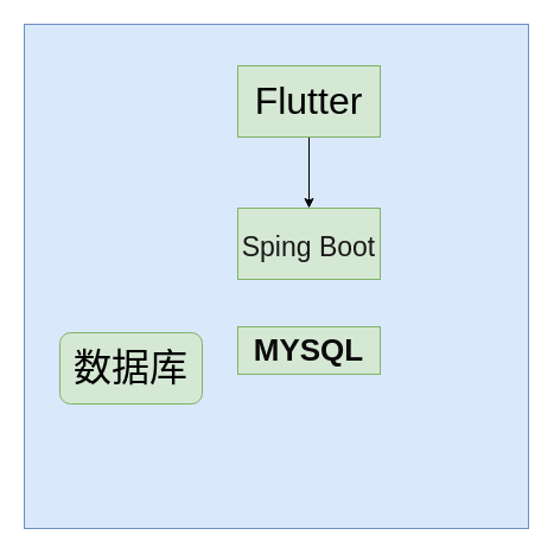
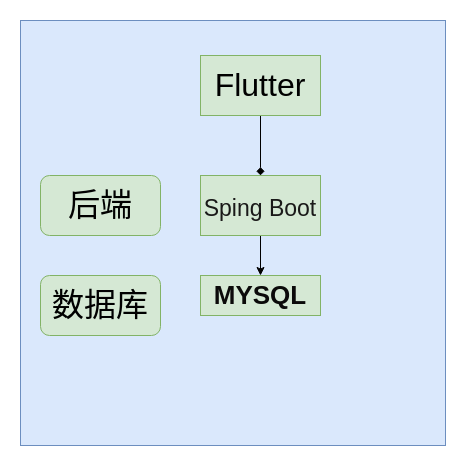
  <mxCell id="0" />
  <mxCell id="1" parent="0" />
  <mxCell id="2" value="" style="whiteSpace=wrap;html=1;aspect=fixed;fillColor=#dae8fc;strokeColor=#6c8ebf;" vertex="1" parent="1"><mxGeometry x="20" y="20" width="425" height="425" as="geometry" /></mxCell>
- <mxCell id="3" style="edgeStyle=none;html=1;entryX=0.5;entryY=0;entryDx=0;entryDy=0;labelBackgroundColor=default;fontSize=23;fontColor=#1a1919;" parent="1" source="4" target="6" edge="1"><mxGeometry relative="1" as="geometry" /></mxCell>
+ <mxCell id="3" style="edgeStyle=none;html=1;entryX=0.5;entryY=0;entryDx=0;entryDy=0;labelBackgroundColor=default;fontSize=23;fontColor=#1a1919;endArrow=diamond;" parent="1" source="4" target="6" edge="1"><mxGeometry relative="1" as="geometry" /></mxCell>
  <mxCell id="4" value="&lt;font style=&quot;font-size: 32px;&quot;&gt;Flutter&lt;/font&gt;" style="whiteSpace=wrap;html=1;fillColor=#d5e8d4;strokeColor=#82b366;fontColor=#000000;" parent="1" vertex="1"><mxGeometry x="200" y="55" width="120" height="60" as="geometry" /></mxCell>
+ <mxCell id="5" style="edgeStyle=none;html=1;labelBackgroundColor=default;fontSize=23;fontColor=#1a1919;" parent="1" source="6" target="7" edge="1"><mxGeometry relative="1" as="geometry"><mxPoint x="260" y="305" as="targetPoint" /></mxGeometry></mxCell>
  <mxCell id="6" value="&lt;font style=&quot;font-size: 23px;&quot;&gt;Sping Boot&lt;/font&gt;" style="whiteSpace=wrap;html=1;fontSize=32;fillColor=#d5e8d4;strokeColor=#82b366;fontColor=#1a1919;" parent="1" vertex="1"><mxGeometry x="200" y="175" width="120" height="60" as="geometry" /></mxCell>
  <mxCell id="7" value="&lt;font size=&quot;1&quot; color=&quot;#0b0a0a&quot;&gt;&lt;b style=&quot;font-size: 26px;&quot;&gt;MYSQL&lt;/b&gt;&lt;/font&gt;" style="rounded=0;whiteSpace=wrap;html=1;fontSize=23;fillColor=#d5e8d4;strokeColor=#82b366;" parent="1" vertex="1"><mxGeometry x="200" y="275" width="120" height="40" as="geometry" /></mxCell>
- <mxCell id="9" value="数据库" style="rounded=1;whiteSpace=wrap;html=1;fontSize=32;fillColor=#d5e8d4;strokeColor=#82b366;" vertex="1" parent="1"><mxGeometry x="50" y="280" width="120" height="60" as="geometry" /></mxCell>
+ <mxCell id="8" value="后端" style="rounded=1;whiteSpace=wrap;html=1;fontSize=32;fillColor=#d5e8d4;strokeColor=#82b366;" vertex="1" parent="1"><mxGeometry x="40" y="175" width="120" height="60" as="geometry" /></mxCell>
+ <mxCell id="9" value="数据库" style="rounded=1;whiteSpace=wrap;html=1;fontSize=32;fillColor=#d5e8d4;strokeColor=#82b366;" vertex="1" parent="1"><mxGeometry x="40" y="275" width="120" height="60" as="geometry" /></mxCell>
